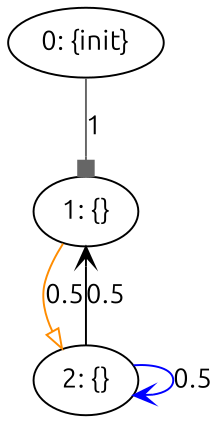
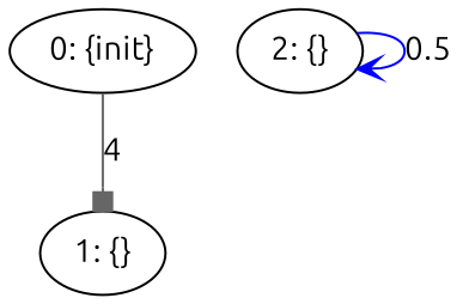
  digraph {
    fontname=Ubuntu
    node [fontname=Ubuntu]
    edge [arrowhead=vee fontname=Ubuntu]
    n1 [label="0: {init}"]
    n2 [label="1: {}"]
    n3 [label="2: {}"]
-   n1 -> n2 [arrowhead=box color=gray40 label=1]
-   n2 -> n3 [arrowhead=onormal color=darkorange label=0.5]
-   n3 -> n2 [color=black label=0.5]
+   n1 -> n2 [arrowhead=box color=gray40 label=4]
    n3 -> n3 [color=blue label=0.5]
  }
